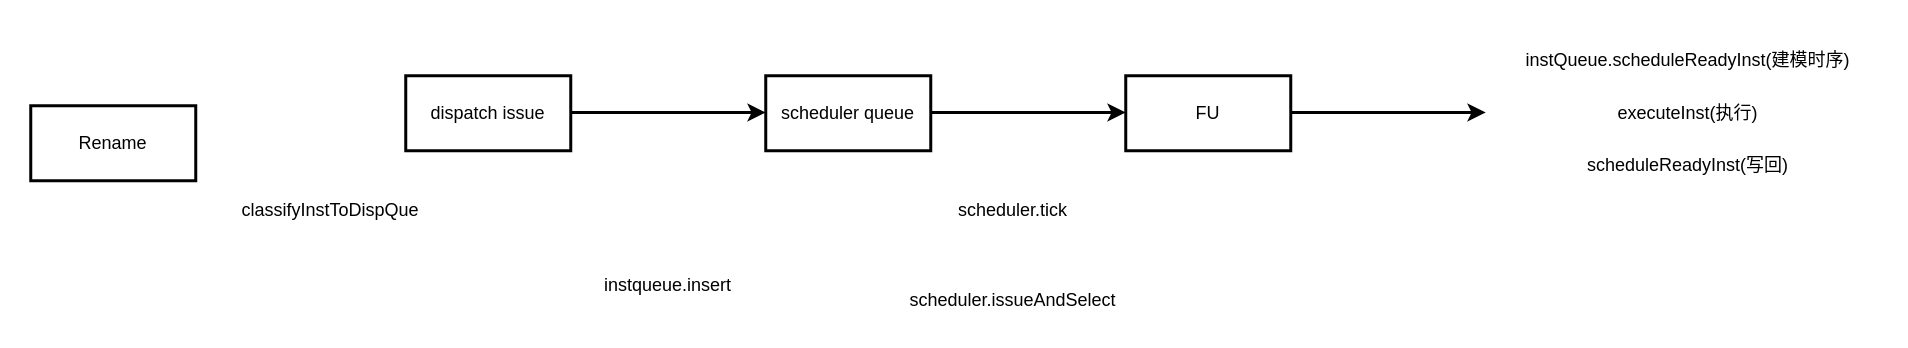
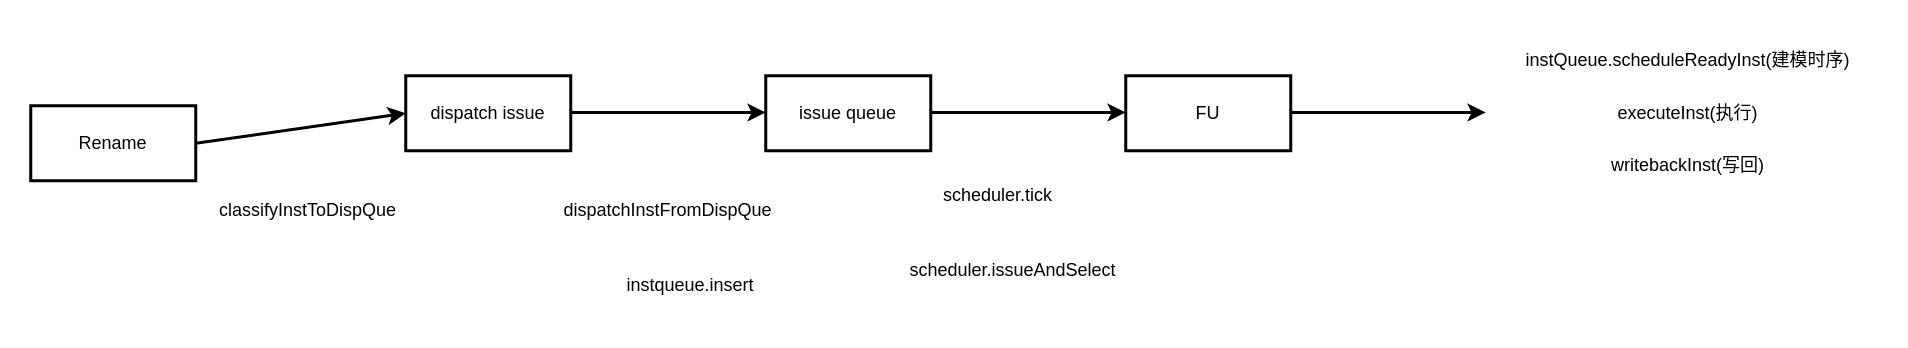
  <mxCell id="0" />
  <mxCell id="1" parent="0" />
  <mxCell id="2" value="Rename" style="rounded=0;whiteSpace=wrap;html=1;strokeWidth=2;" vertex="1" parent="1"><mxGeometry x="20" y="70" width="110" height="50" as="geometry" /></mxCell>
  <mxCell id="3" value="dispatch issue" style="rounded=0;whiteSpace=wrap;html=1;strokeWidth=2;" vertex="1" parent="1"><mxGeometry x="270" y="50" width="110" height="50" as="geometry" /></mxCell>
- <mxCell id="4" value="scheduler queue" style="rounded=0;whiteSpace=wrap;html=1;strokeWidth=2;" vertex="1" parent="1"><mxGeometry x="510" y="50" width="110" height="50" as="geometry" /></mxCell>
+ <mxCell id="4" value="issue queue" style="rounded=0;whiteSpace=wrap;html=1;strokeWidth=2;" vertex="1" parent="1"><mxGeometry x="510" y="50" width="110" height="50" as="geometry" /></mxCell>
  <mxCell id="5" value="FU" style="rounded=0;whiteSpace=wrap;html=1;strokeWidth=2;" vertex="1" parent="1"><mxGeometry x="750" y="50" width="110" height="50" as="geometry" /></mxCell>
+ <mxCell id="6" value="" style="endArrow=classic;html=1;rounded=0;strokeWidth=2;exitX=1;exitY=0.5;exitDx=0;exitDy=0;entryX=0;entryY=0.5;entryDx=0;entryDy=0;" edge="1" parent="1" source="2" target="3"><mxGeometry width="50" height="50" relative="1" as="geometry"><mxPoint x="300" y="330" as="sourcePoint" /><mxPoint x="350" y="280" as="targetPoint" /></mxGeometry></mxCell>
  <mxCell id="7" value="" style="endArrow=classic;html=1;rounded=0;strokeWidth=2;exitX=1;exitY=0.5;exitDx=0;exitDy=0;entryX=0;entryY=0.5;entryDx=0;entryDy=0;" edge="1" parent="1"><mxGeometry width="50" height="50" relative="1" as="geometry"><mxPoint x="380" y="74.5" as="sourcePoint" /><mxPoint x="510" y="74.5" as="targetPoint" /></mxGeometry></mxCell>
  <mxCell id="8" value="" style="endArrow=classic;html=1;rounded=0;strokeWidth=2;exitX=1;exitY=0.5;exitDx=0;exitDy=0;entryX=0;entryY=0.5;entryDx=0;entryDy=0;" edge="1" parent="1"><mxGeometry width="50" height="50" relative="1" as="geometry"><mxPoint x="620" y="74.5" as="sourcePoint" /><mxPoint x="750" y="74.5" as="targetPoint" /></mxGeometry></mxCell>
- <mxCell id="9" value="classifyInstToDispQue" style="text;html=1;align=center;verticalAlign=middle;whiteSpace=wrap;rounded=0;" vertex="1" parent="1"><mxGeometry x="155" y="120" width="130" height="40" as="geometry" /></mxCell>
- <mxCell id="11" value="instqueue.insert" style="text;html=1;align=center;verticalAlign=middle;whiteSpace=wrap;rounded=0;" vertex="1" parent="1"><mxGeometry x="370" y="170" width="150" height="40" as="geometry" /></mxCell>
- <mxCell id="12" value="scheduler.tick" style="text;html=1;align=center;verticalAlign=middle;whiteSpace=wrap;rounded=0;" vertex="1" parent="1"><mxGeometry x="600" y="120" width="150" height="40" as="geometry" /></mxCell>
- <mxCell id="13" value="scheduler.issueAndSelect" style="text;html=1;align=center;verticalAlign=middle;whiteSpace=wrap;rounded=0;" vertex="1" parent="1"><mxGeometry x="600" y="180" width="150" height="40" as="geometry" /></mxCell>
+ <mxCell id="9" value="classifyInstToDispQue" style="text;html=1;align=center;verticalAlign=middle;whiteSpace=wrap;rounded=0;" vertex="1" parent="1"><mxGeometry x="140" y="120" width="130" height="40" as="geometry" /></mxCell>
+ <mxCell id="10" value="dispatchInstFromDispQue" style="text;html=1;align=center;verticalAlign=middle;whiteSpace=wrap;rounded=0;" vertex="1" parent="1"><mxGeometry x="370" y="120" width="150" height="40" as="geometry" /></mxCell>
+ <mxCell id="11" value="instqueue.insert" style="text;html=1;align=center;verticalAlign=middle;whiteSpace=wrap;rounded=0;" vertex="1" parent="1"><mxGeometry x="385" y="170" width="150" height="40" as="geometry" /></mxCell>
+ <mxCell id="12" value="scheduler.tick" style="text;html=1;align=center;verticalAlign=middle;whiteSpace=wrap;rounded=0;" vertex="1" parent="1"><mxGeometry x="590" y="110" width="150" height="40" as="geometry" /></mxCell>
+ <mxCell id="13" value="scheduler.issueAndSelect" style="text;html=1;align=center;verticalAlign=middle;whiteSpace=wrap;rounded=0;" vertex="1" parent="1"><mxGeometry x="600" y="160" width="150" height="40" as="geometry" /></mxCell>
  <mxCell id="14" value="" style="endArrow=classic;html=1;rounded=0;strokeWidth=2;exitX=1;exitY=0.5;exitDx=0;exitDy=0;entryX=0;entryY=0.5;entryDx=0;entryDy=0;" edge="1" parent="1"><mxGeometry width="50" height="50" relative="1" as="geometry"><mxPoint x="860" y="74.5" as="sourcePoint" /><mxPoint x="990" y="74.5" as="targetPoint" /></mxGeometry></mxCell>
  <mxCell id="15" value="instQueue.scheduleReadyInst(建模时序)" style="text;html=1;align=center;verticalAlign=middle;whiteSpace=wrap;rounded=0;" vertex="1" parent="1"><mxGeometry x="1000" y="20" width="250" height="40" as="geometry" /></mxCell>
  <mxCell id="16" value="executeInst(执行)" style="text;html=1;align=center;verticalAlign=middle;whiteSpace=wrap;rounded=0;" vertex="1" parent="1"><mxGeometry x="1000" y="55" width="250" height="40" as="geometry" /></mxCell>
- <mxCell id="17" value="scheduleReadyInst(写回)" style="text;html=1;align=center;verticalAlign=middle;whiteSpace=wrap;rounded=0;" vertex="1" parent="1"><mxGeometry x="1000" y="90" width="250" height="40" as="geometry" /></mxCell>
+ <mxCell id="17" value="writebackInst(写回)" style="text;html=1;align=center;verticalAlign=middle;whiteSpace=wrap;rounded=0;" vertex="1" parent="1"><mxGeometry x="1000" y="90" width="250" height="40" as="geometry" /></mxCell>
